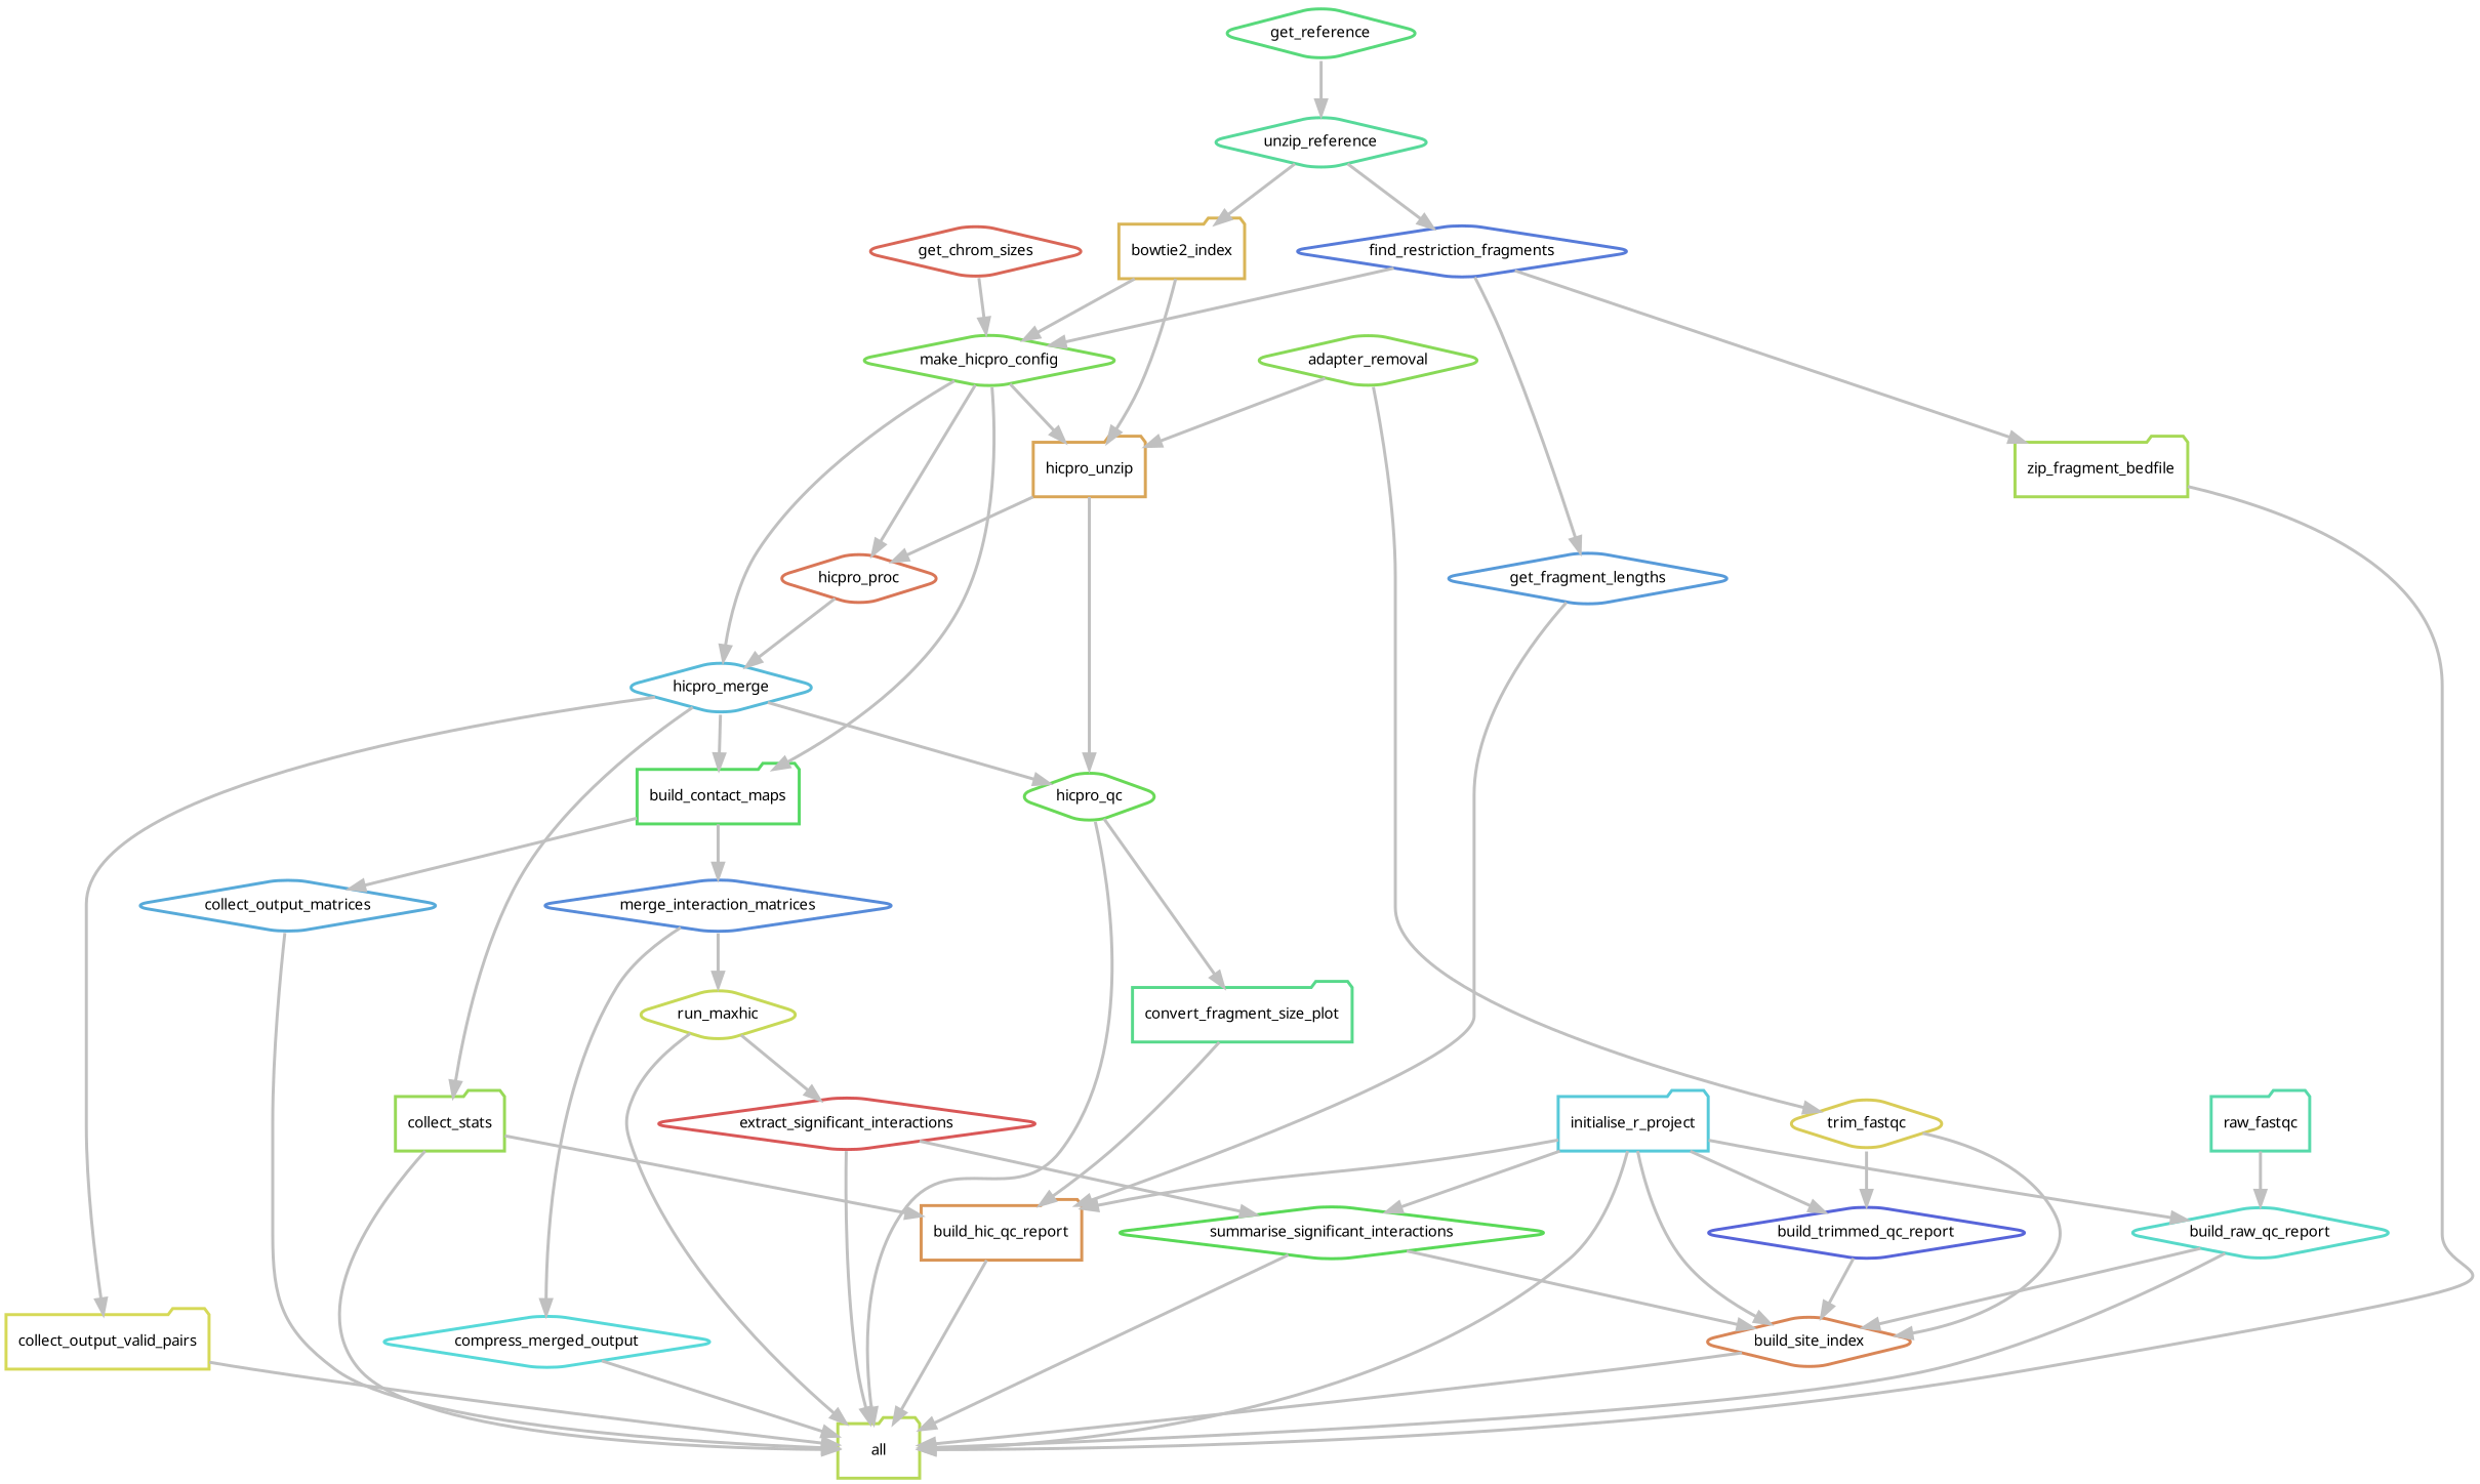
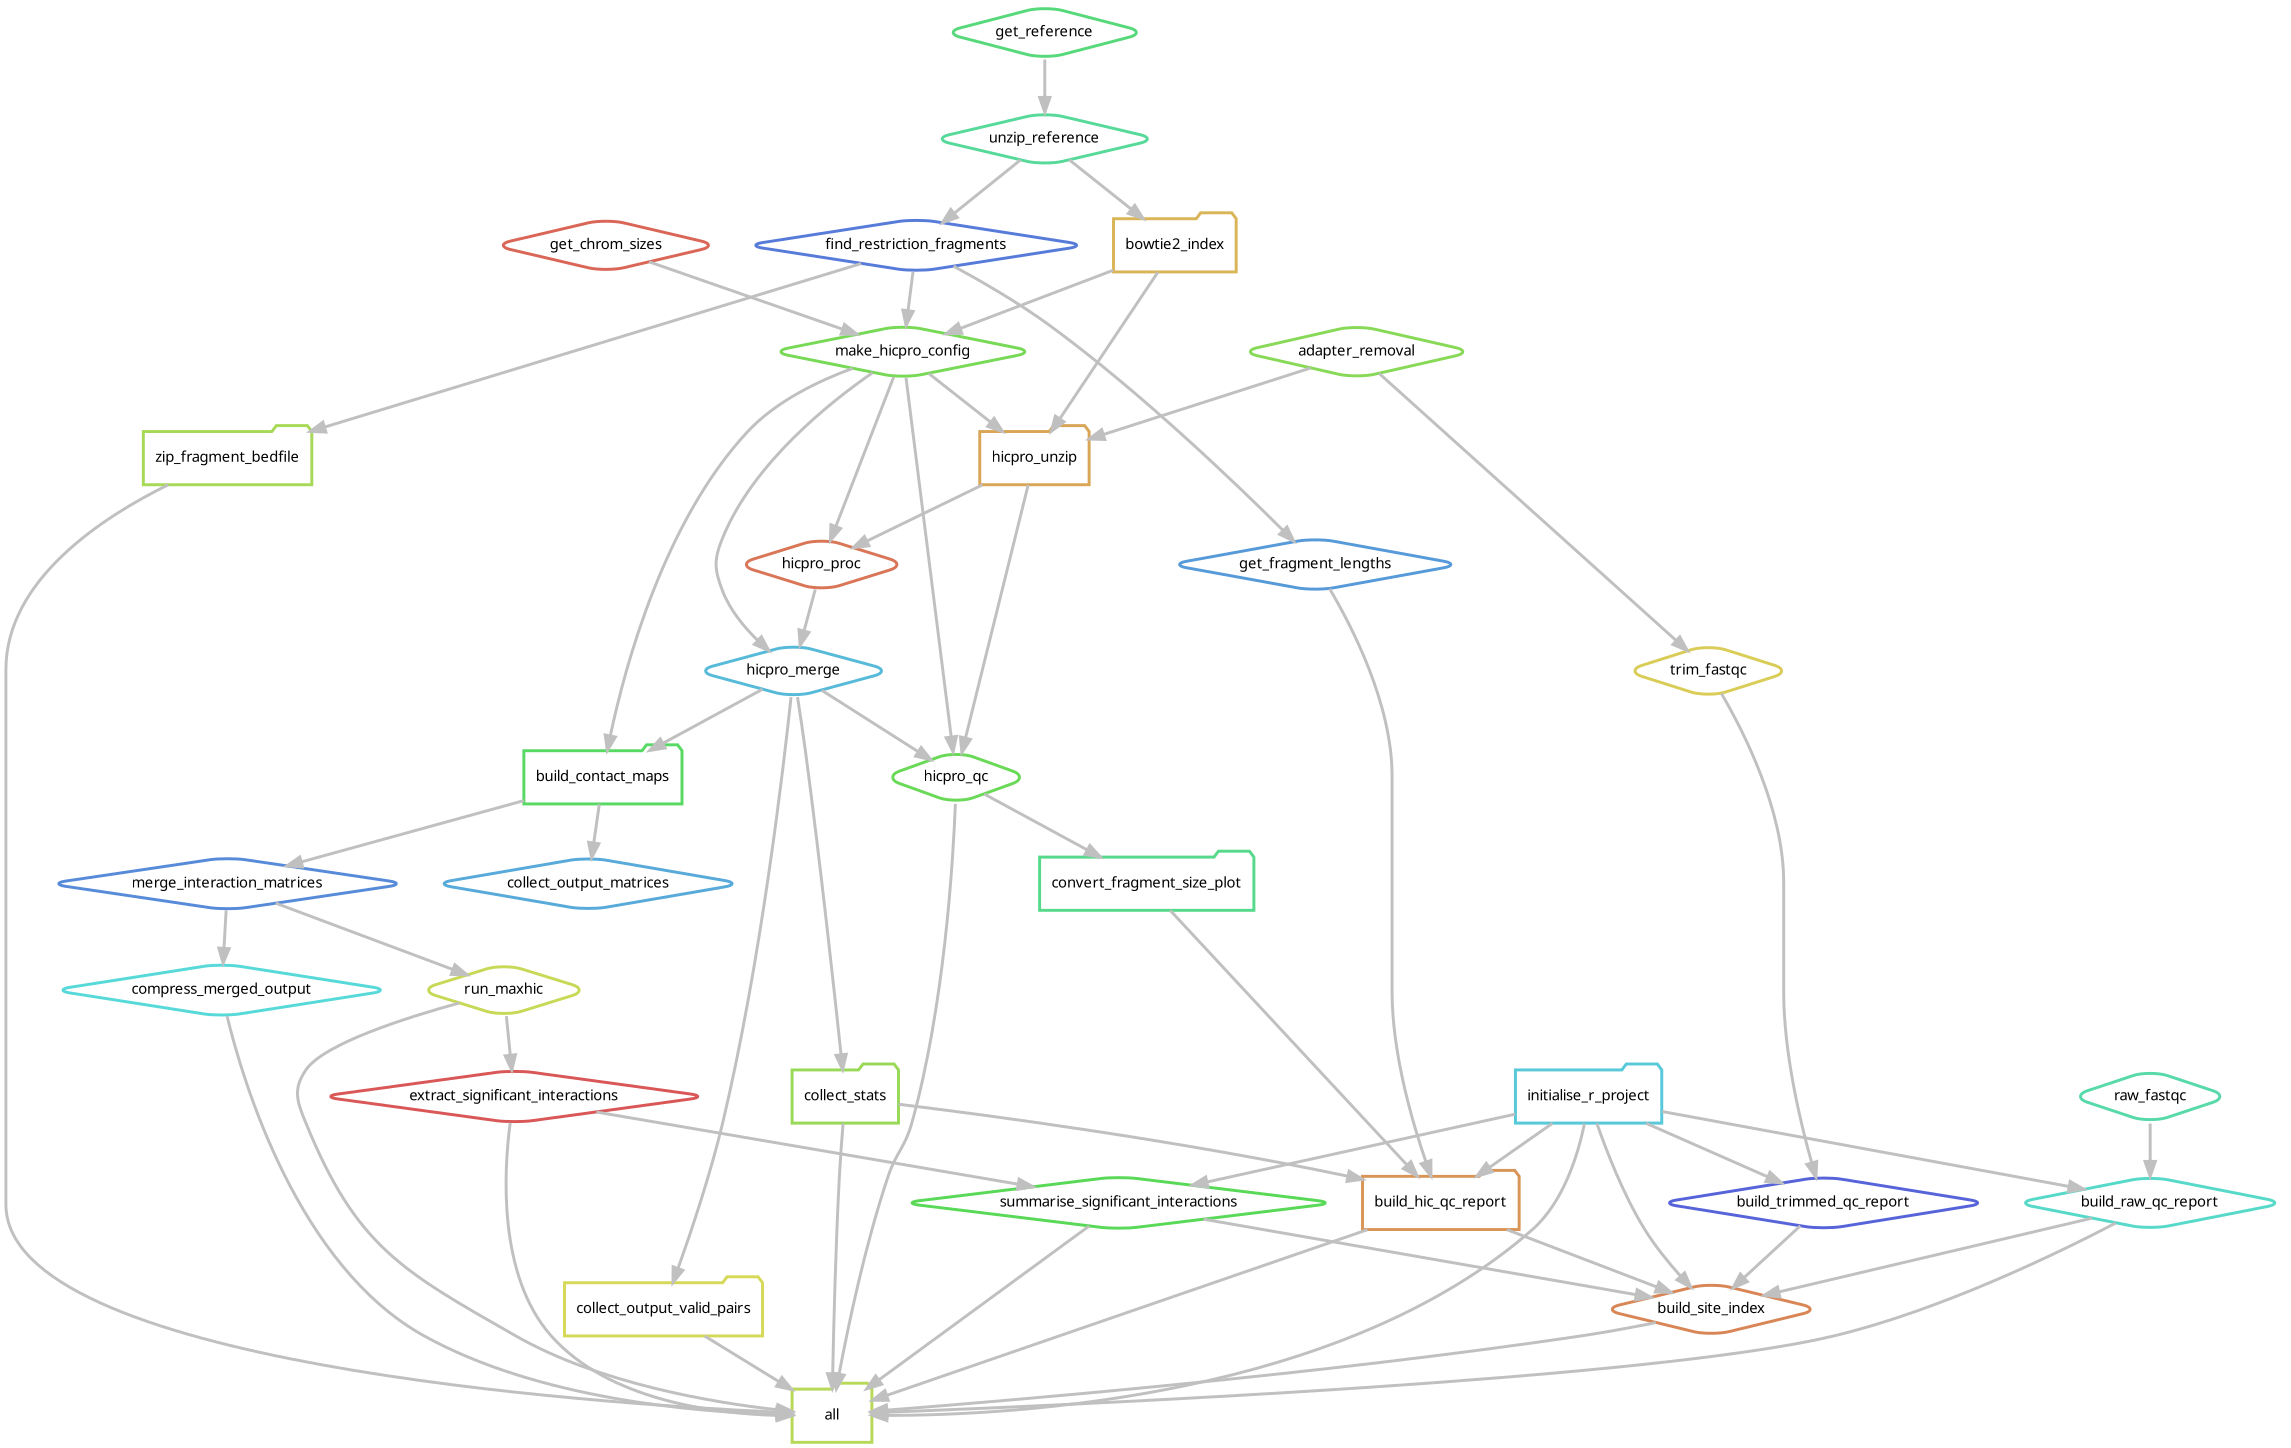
  digraph {
    bgcolor=white
    node [fontname=sans fontsize=10 penwidth=2 shape=diamond style=rounded]
    edge [color=grey penwidth=2]
    n1 [color="0.21 0.6 0.85" label=all shape=folder]
    n2 [color="0.23 0.6 0.85" label=zip_fragment_bedfile shape=folder]
    n3 [color="0.62 0.6 0.85" label=find_restriction_fragments]
    n4 [color="0.29 0.6 0.85" label=make_hicpro_config]
    n5 [color="0.58 0.6 0.85" label=get_fragment_lengths]
    n6 [color="0.35 0.6 0.85" label=build_contact_maps shape=folder]
    n7 [color="0.54 0.6 0.85" label=hicpro_merge]
    n8 [color="0.04 0.6 0.85" label=hicpro_proc]
    n9 [color="0.10 0.6 0.85" label=hicpro_unzip shape=folder]
    n10 [color="0.31 0.6 0.85" label=hicpro_qc]
    n11 [color="0.08 0.6 0.85" label=build_hic_qc_report shape=folder]
    n12 [color="0.42 0.6 0.85" label=unzip_reference]
    n13 [color="0.12 0.6 0.85" label=bowtie2_index shape=folder]
    n14 [color="0.38 0.6 0.85" label=get_reference]
    n15 [color="0.50 0.6 0.85" label=compress_merged_output]
    n16 [color="0.60 0.6 0.85" label=merge_interaction_matrices]
    n17 [color="0.19 0.6 0.85" label=run_maxhic]
    n18 [color="0.00 0.6 0.85" label=extract_significant_interactions]
    n19 [color="0.56 0.6 0.85" label=collect_output_matrices]
    n20 [color="0.17 0.6 0.85" label=collect_output_valid_pairs shape=folder]
    n21 [color="0.25 0.6 0.85" label=collect_stats shape=folder]
    n22 [color="0.40 0.6 0.85" label=convert_fragment_size_plot shape=folder]
    n23 [color="0.02 0.6 0.85" label=get_chrom_sizes]
    n24 [color="0.27 0.6 0.85" label=adapter_removal]
    n25 [color="0.15 0.6 0.85" label=trim_fastqc]
    n26 [color="0.65 0.6 0.85" label=build_trimmed_qc_report]
    n27 [color="0.06 0.6 0.85" label=build_site_index]
    n28 [color="0.33 0.6 0.85" label=summarise_significant_interactions]
    n29 [color="0.52 0.6 0.85" label=initialise_r_project shape=folder]
    n30 [color="0.48 0.6 0.85" label=build_raw_qc_report]
-   n31 [color="0.44 0.6 0.85" label=raw_fastqc shape=folder]
+   n31 [color="0.44 0.6 0.85" label=raw_fastqc]
    n2 -> n1
    n3 -> n2
    n3 -> n4
    n3 -> n5
    n4 -> n6
    n4 -> n7
    n4 -> n8
    n4 -> n9
+   n4 -> n10
    n5 -> n11
    n6 -> n16
    n6 -> n19
    n7 -> n6
    n7 -> n10
    n7 -> n20
    n7 -> n21
    n8 -> n7
    n9 -> n8
    n9 -> n10
    n10 -> n1
    n10 -> n22
    n11 -> n1
-   n25 -> n27
+   n11 -> n27
    n12 -> n3
    n12 -> n13
    n13 -> n4
    n13 -> n9
    n14 -> n12
    n15 -> n1
    n16 -> n15
    n16 -> n17
    n17 -> n1
    n17 -> n18
    n18 -> n1
    n18 -> n28
-   n19 -> n1
    n20 -> n1
    n21 -> n1
    n21 -> n11
    n22 -> n11
    n23 -> n4
    n24 -> n9
    n24 -> n25
    n25 -> n26
    n26 -> n27
    n27 -> n1
    n28 -> n1
    n28 -> n27
    n29 -> n1
    n29 -> n11
    n29 -> n26
    n29 -> n27
    n29 -> n28
    n29 -> n30
    n30 -> n1
    n30 -> n27
    n31 -> n30
  }
